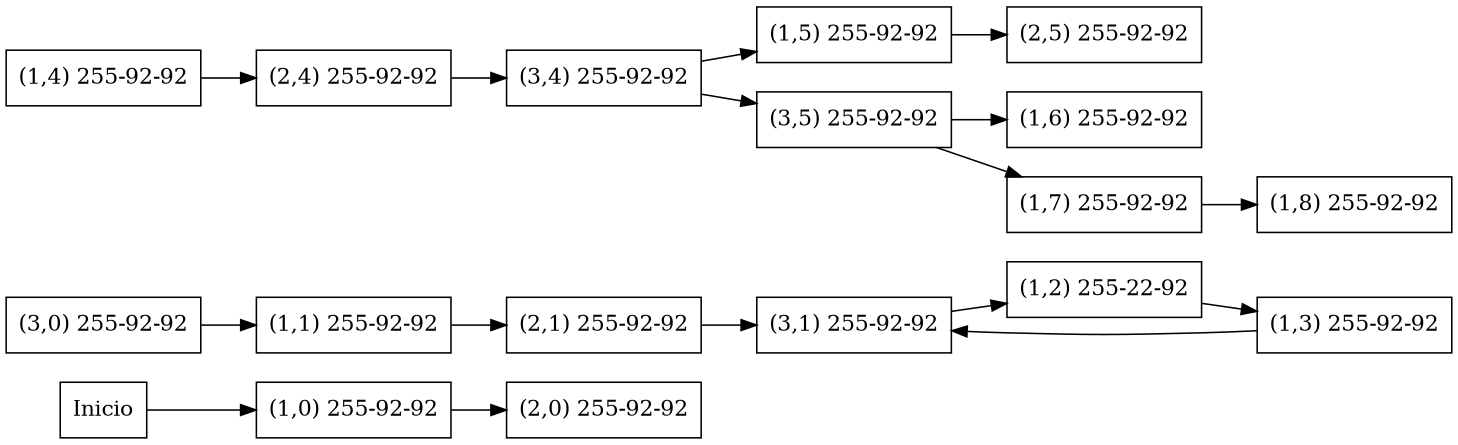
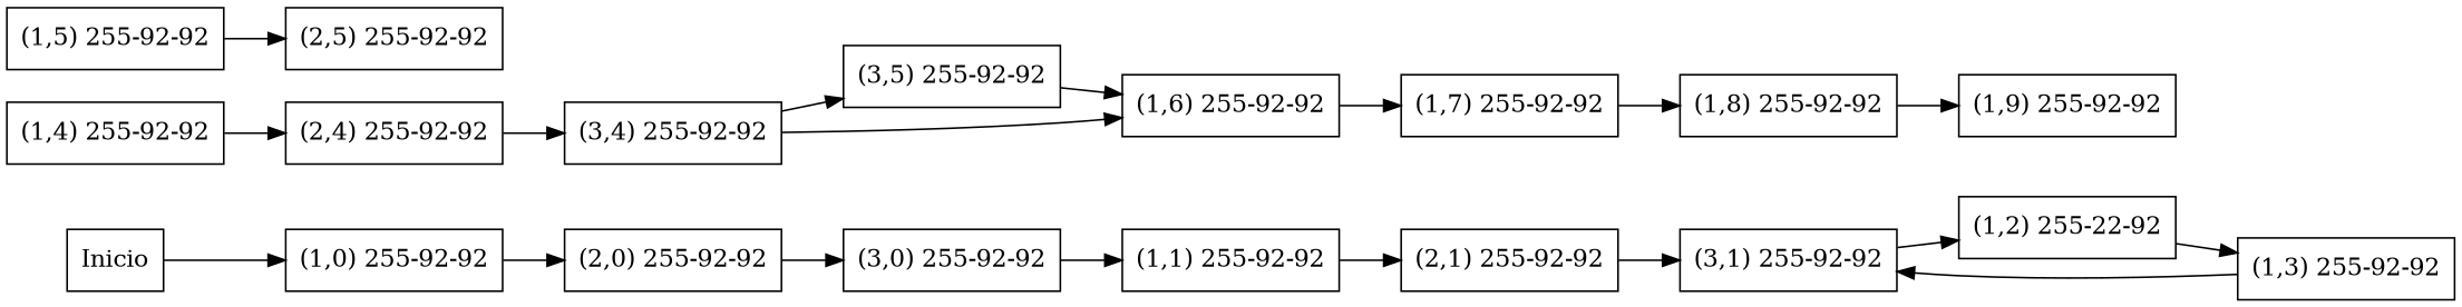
  digraph {
    rankdir=LR
    node [shape=record]
    n1 [label=" Inicio "]
    n2 [label="(1,0) 255-92-92"]
    n3 [label="(2,0) 255-92-92"]
    n4 [label="(3,0) 255-92-92"]
    n5 [label="(1,1) 255-92-92"]
    n6 [label="(2,1) 255-92-92"]
    n7 [label="(3,1) 255-92-92"]
    n8 [label="(1,2) 255-22-92"]
    n9 [label="(1,3) 255-92-92"]
    n10 [label="(1,4) 255-92-92"]
    n11 [label="(2,4) 255-92-92"]
    n12 [label="(3,4) 255-92-92"]
    n13 [label="(1,5) 255-92-92"]
    n14 [label="(3,5) 255-92-92"]
    n15 [label="(2,5) 255-92-92"]
    n16 [label="(1,6) 255-92-92"]
    n17 [label="(1,7) 255-92-92"]
    n18 [label="(1,8) 255-92-92"]
+   n19 [label="(1,9) 255-92-92"]
    n1 -> n2
    n2 -> n3
+   n3 -> n4
    n4 -> n5
    n5 -> n6
    n6 -> n7
    n7 -> n8
    n8 -> n9
    n9 -> n7
    n10 -> n11
    n11 -> n12
-   n12 -> n13
+   n12 -> n16
    n12 -> n14
    n13 -> n15
    n14 -> n16
-   n14 -> n17
+   n16 -> n17
    n17 -> n18
+   n18 -> n19
  }
